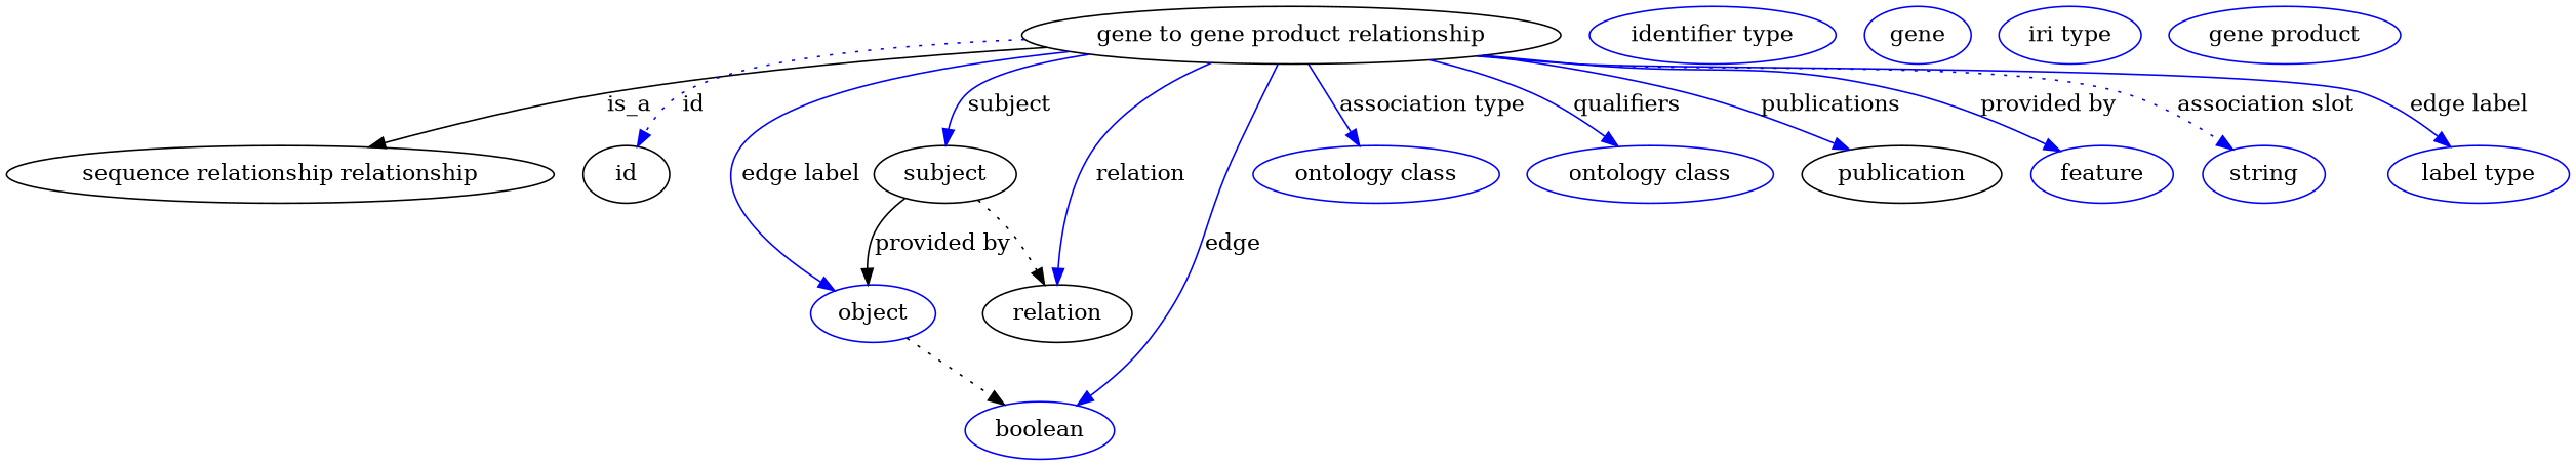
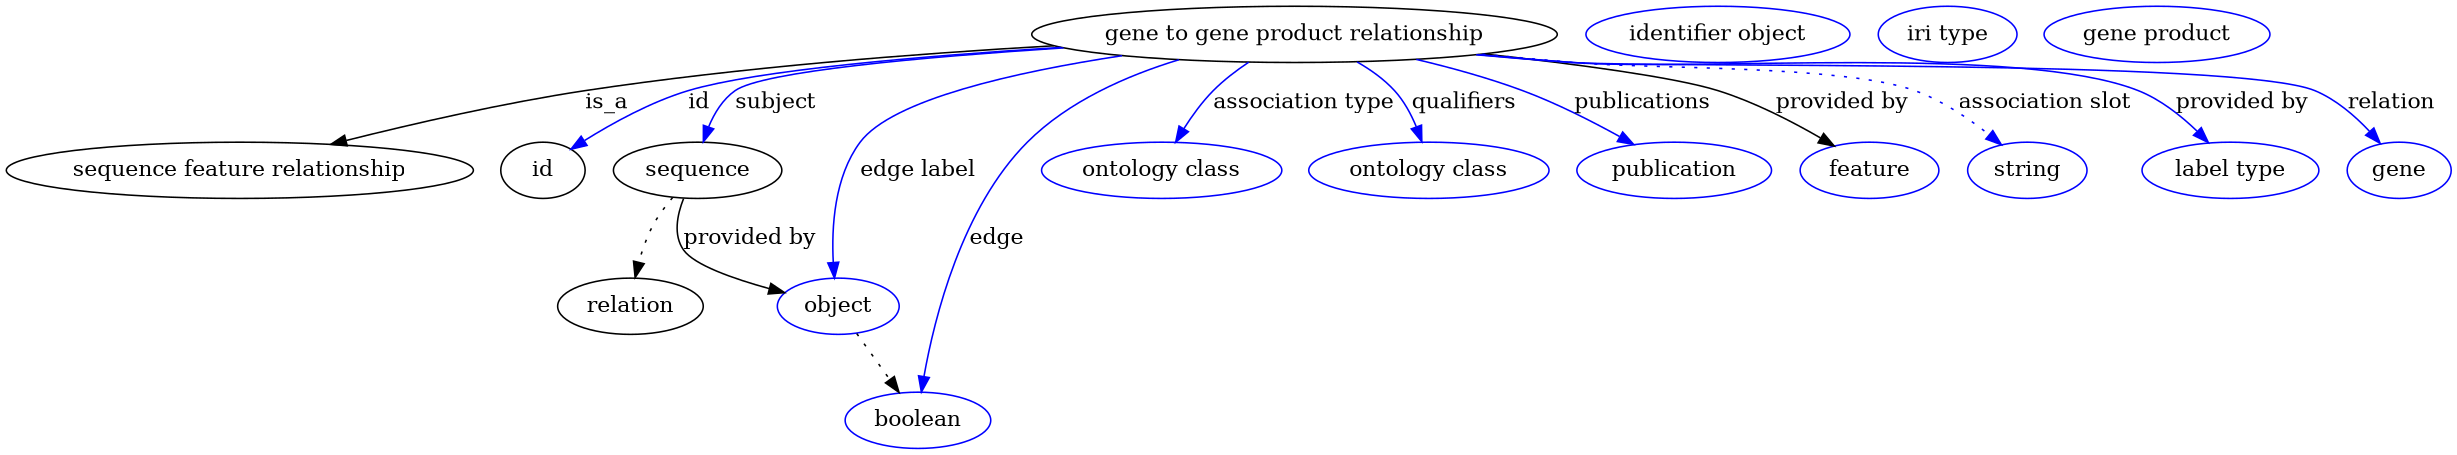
  digraph {
    node [color=blue]
    edge [color=blue style=solid]
    n1 [height=0.5 label="gene to gene product relationship" width=3.5551 color=""]
-   "sequence feature relationship" [height=0.5 width=3.1453 label="sequence relationship relationship" color=""]
+   "sequence feature relationship" [height=0.5 width=3.1453 color=""]
    id [height=0.5 width=0.75 color=""]
-   subject [height=0.5 width=0.97656 color=""]
+   subject [height=0.5 width=0.97656 label=sequence color=""]
    relation [height=0.5 width=1.031 color=""]
    object [height=0.5 width=0.88096]
    n7 [height=0.5 label=boolean width=1.0584]
    n8 [height=0.5 label="ontology class" width=1.6931]
    n9 [height=0.5 label="ontology class" width=1.6931]
-   n10 [color=black height=0.5 label=publication width=1.3859]
+   n10 [height=0.5 label=publication width=1.3859]
    n11 [height=0.5 label=feature width=1.1129]
    n12 [height=0.5 label=string width=0.8403]
    n13 [height=0.5 label="label type" width=1.2425]
-   n14 [height=0.5 label="identifier type" width=1.652]
+   n14 [height=0.5 label="identifier object" width=1.652]
    n15 [height=0.5 label=gene width=0.75]
    n16 [height=0.5 label="iri type" width=0.9834]
    n17 [height=0.5 label="gene product" width=1.5563]
    n1 -> "sequence feature relationship" [label=is_a color="" style=""]
-   n1 -> id [label=id style=dotted]
+   n1 -> id [label=id]
    n1 -> subject [label=subject]
-   n1 -> relation [label=relation]
+   n1 -> n15 [label=relation]
    n1 -> object [label="edge label"]
    n1 -> n7 [label="edge"]
    n1 -> n8 [label="association type"]
    n1 -> n9 [label=qualifiers]
    n1 -> n10 [label=publications]
-   n1 -> n11 [label="provided by"]
+   n1 -> n11 [color=black label="provided by"]
    n1 -> n12 [label="association slot" style=dotted]
-   n1 -> n13 [label="edge label"]
+   n1 -> n13 [label="provided by"]
    subject -> relation [style=dotted color=""]
    subject -> object [label="provided by" color="" style=""]
    object -> n7 [style=dotted color=""]
  }
